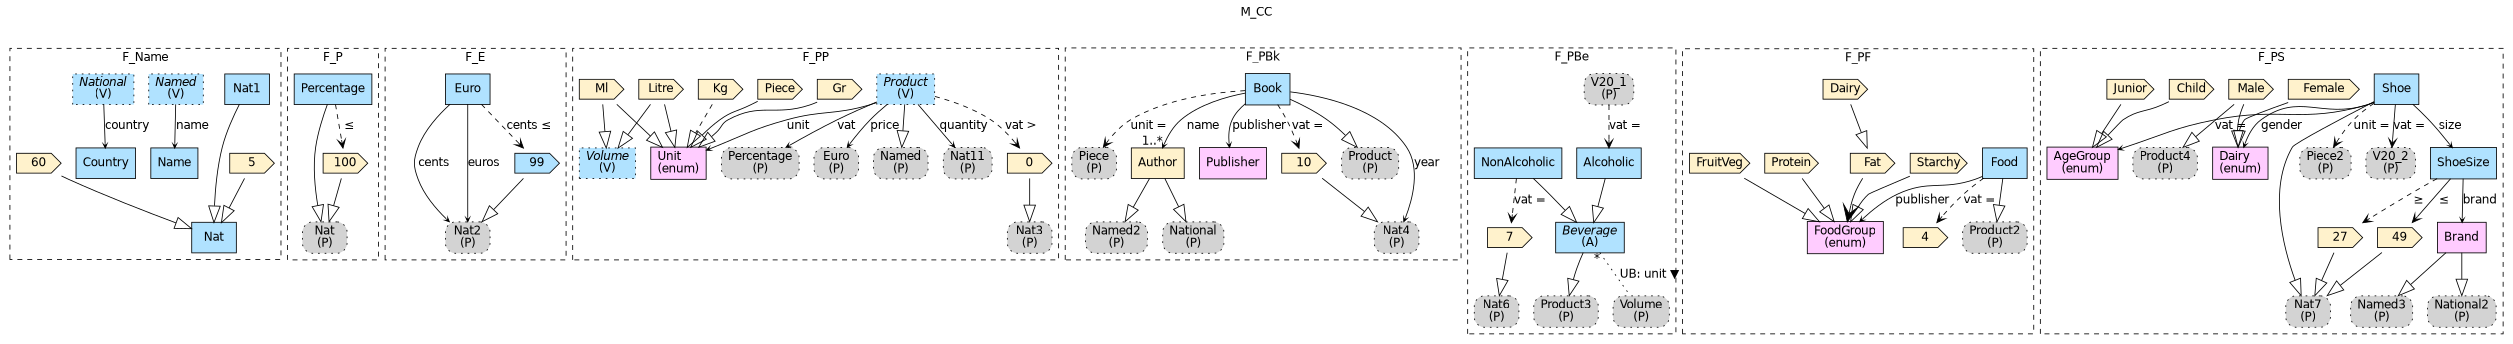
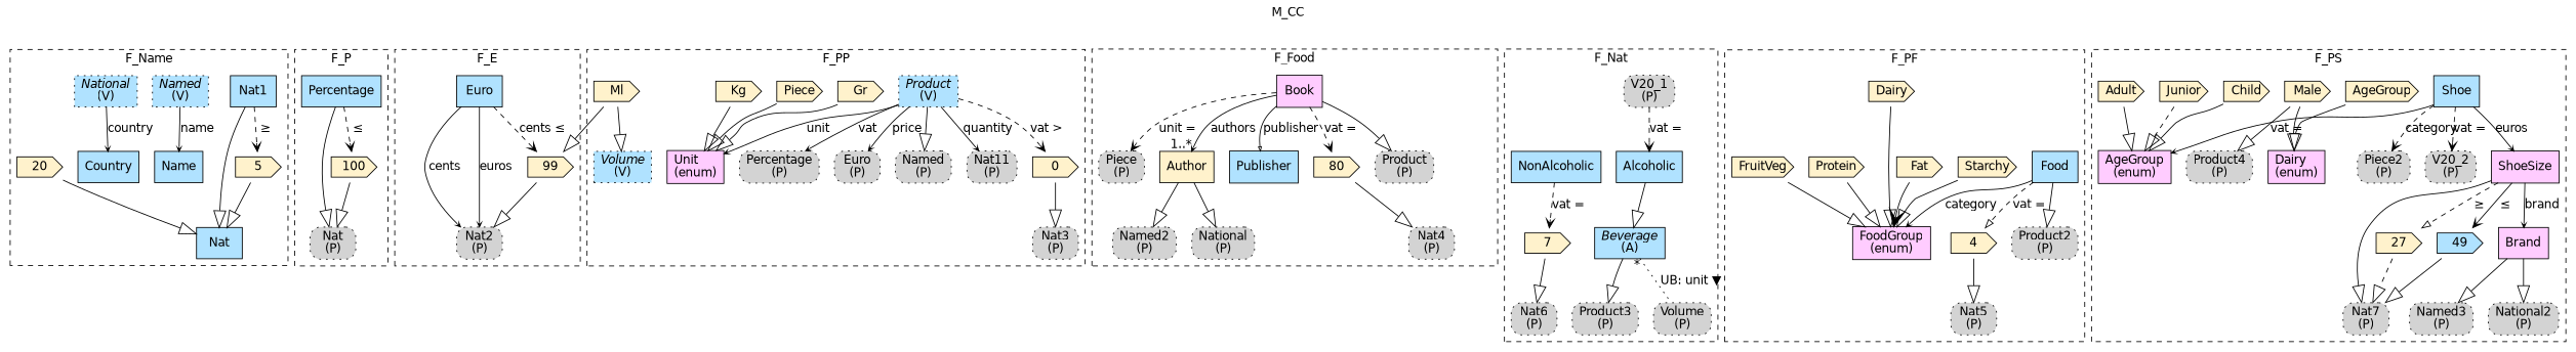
  digraph {
    fontname="DejaVu Sans"
    label=M_CC
    labelfontsize=12
    labelloc=tl
    node [fillcolor="#FFF2CC" fontname="DejaVu Sans" shape=cds style=filled]
    edge [arrowhead=onormal arrowsize=2.0 fontname="DejaVu Sans"]
    n1 [fillcolor=lightskyblue1 label=Nat shape=record]
    n2 [fillcolor=lightskyblue1 label=Nat1 shape=record]
    n3 [label=5]
    n4 [fillcolor=lightskyblue1 label=<{<I>Named</I><br/>(V)}> shape=record style="filled,dotted"]
    n5 [fillcolor=lightskyblue1 label=Name shape=record]
    n6 [fillcolor=lightskyblue1 label=Country shape=record]
    n7 [fillcolor=lightskyblue1 label=<{<I>National</I><br/>(V)}> shape=record style="filled,dotted"]
-   n8 [label=60]
+   n8 [label=20]
    n9 [fillcolor=lightskyblue1 label=Percentage shape=record]
    n10 [fillcolor=lightgray label=<Nat<br/>(P)> shape=box style="rounded,filled,dotted"]
    n11 [label=100]
    n12 [fillcolor=lightgray label=<Nat2<br/>(P)> shape=box style="rounded,filled,dotted"]
    n13 [fillcolor=lightskyblue1 label=Euro shape=record]
-   n14 [fillcolor=lightskyblue1 label=99]
+   n14 [label=99]
    n15 [fillcolor=lightskyblue1 label=<{<I>Product</I><br/>(V)}> shape=record style="filled,dotted"]
    n16 [fillcolor=lightgray label=<Percentage<br/>(P)> shape=box style="rounded,filled,dotted"]
    n17 [fillcolor="#FFCCFF" label="Unit\l(enum)" shape=record]
    n18 [fillcolor=lightgray label=<Euro<br/>(P)> shape=box style="rounded,filled,dotted"]
    n19 [fillcolor=lightgray label=<Named<br/>(P)> shape=box style="rounded,filled,dotted"]
    n20 [fillcolor=lightgray label=<Nat11<br/>(P)> shape=box style="rounded,filled,dotted"]
    n21 [label=0]
    n22 [label=Kg]
    n23 [label=Gr]
    n24 [label=Piece]
    n25 [label=Ml]
    n26 [fillcolor=lightskyblue1 label=<{<I>Volume</I><br/>(V)}> shape=record style="filled,dotted"]
-   n27 [label=Litre]
    n28 [fillcolor=lightgray label=<Nat3<br/>(P)> shape=box style="rounded,filled,dotted"]
-   n29 [fillcolor=lightskyblue1 label=Book shape=record]
+   n29 [fillcolor="#FFCCFF" label=Book shape=record]
    n30 [fillcolor=lightgray label=<Product<br/>(P)> shape=box style="rounded,filled,dotted"]
    n31 [fillcolor=lightgray label=<Nat4<br/>(P)> shape=box style="rounded,filled,dotted"]
    n32 [fillcolor=lightgray label=<Piece<br/>(P)> shape=box style="rounded,filled,dotted"]
    n33 [label=Author shape=record]
-   n34 [fillcolor="#FFCCFF" label=Publisher shape=record]
-   n35 [label=10]
+   n34 [fillcolor=lightskyblue1 label=Publisher shape=record]
+   n35 [label=80]
    n36 [fillcolor=lightgray label=<Named2<br/>(P)> shape=box style="rounded,filled,dotted"]
    n37 [fillcolor=lightgray label=<National<br/>(P)> shape=box style="rounded,filled,dotted"]
    n38 [fillcolor=lightgray label=<Nat6<br/>(P)> shape=box style="rounded,filled,dotted"]
    n39 [fillcolor=lightgray label=<Volume<br/>(P)> shape=box style="rounded,filled,dotted"]
    n40 [fillcolor=lightgray label=<V20_1<br/>(P)> shape=box style="rounded,filled,dotted"]
    n41 [fillcolor=lightskyblue1 label=<{<I>Beverage</I><br/>(A)}> shape=record]
    n42 [fillcolor=lightgray label=<Product3<br/>(P)> shape=box style="rounded,filled,dotted"]
    n43 [fillcolor=lightskyblue1 label=Alcoholic shape=record]
    n44 [fillcolor=lightskyblue1 label=NonAlcoholic shape=record]
    n45 [label=7]
    n46 [fillcolor=lightskyblue1 label=Food shape=record]
    n47 [label=4]
    n48 [fillcolor=lightgray label=<Product2<br/>(P)> shape=box style="rounded,filled,dotted"]
    n49 [fillcolor="#FFCCFF" label="FoodGroup\l(enum)" shape=record]
+   n50 [fillcolor=lightgray label=<Nat5<br/>(P)> shape=box style="rounded,filled,dotted"]
    n51 [label=FruitVeg]
    n52 [label=Starchy]
    n53 [label=Dairy]
    n54 [label=Fat]
    n55 [label=Protein]
    n56 [fillcolor=lightgray label=<Nat7<br/>(P)> shape=box style="rounded,filled,dotted"]
    n57 [fillcolor=lightgray label=<Piece2<br/>(P)> shape=box style="rounded,filled,dotted"]
    n58 [fillcolor=lightgray label=<Product4<br/>(P)> shape=box style="rounded,filled,dotted"]
    n59 [fillcolor=lightgray label=<Named3<br/>(P)> shape=box style="rounded,filled,dotted"]
    n60 [fillcolor=lightgray label=<National2<br/>(P)> shape=box style="rounded,filled,dotted"]
    n61 [fillcolor=lightgray label=<V20_2<br/>(P)> shape=box style="rounded,filled,dotted"]
-   n62 [fillcolor=lightskyblue1 label=ShoeSize shape=record]
+   n62 [fillcolor="#FFCCFF" label=ShoeSize shape=record]
    n63 [label=27]
-   n64 [label=49]
+   n64 [fillcolor=lightskyblue1 label=49]
    n65 [fillcolor="#FFCCFF" label=Brand shape=record]
    n66 [fillcolor=lightskyblue1 label=Shoe shape=record]
    n67 [fillcolor="#FFCCFF" label="Dairy\l(enum)" shape=record]
    n68 [fillcolor="#FFCCFF" label="AgeGroup\l(enum)" shape=record]
    n69 [label=Male]
-   n70 [label=Female]
+   n70 [label=AgeGroup]
+   n71 [label=Adult]
    n72 [label=Child]
    n73 [label=Junior]
    subgraph cluster_1 {
      label=F_Name
      style=dashed
      n1
      n2
      n3
      n4
      n5
      n6
      n7
      n8
    }
    subgraph cluster_2 {
      label=F_P
      style=dashed
      n9
      n10
      n11
    }
    subgraph cluster_3 {
      label=F_E
      style=dashed
      n12
      n13
      n14
    }
    subgraph cluster_4 {
      label=F_PP
      style=dashed
      n15
      n16
      n17
      n18
      n19
      n20
      n21
      n22
      n23
      n24
      n25
      n26
-     n27
      n28
    }
    subgraph cluster_5 {
-     label=F_PBk
+     label=F_Food
      style=dashed
      n29
      n30
      n31
      n32
      n33
      n34
      n35
      n36
      n37
    }
    subgraph cluster_6 {
-     label=F_PBe
+     label=F_Nat
      style=dashed
      n38
      n39
      n40
      n41
      n42
      n43
      n44
      n45
    }
    subgraph cluster_7 {
      label=F_PF
      style=dashed
      n46
      n47
      n48
      n49
+     n50
      n51
      n52
      n53
      n54
      n55
    }
    subgraph cluster_8 {
      label=F_PS
      style=dashed
      n56
      n57
      n58
      n59
      n60
      n61
      n62
      n63
      n64
      n65
      n66
      n67
      n68
      n69
      n70
+     n71
      n72
      n73
    }
    n2 -> n1
+   n2 -> n3 [arrowhead=vee label=" ≥" style=dashed arrowsize=""]
    n3 -> n1
    n4 -> n5 [arrowhead=vee arrowsize=.5 label=name]
    n7 -> n6 [arrowhead=vee arrowsize=.5 label=country]
    n8 -> n1
    n9 -> n10
    n9 -> n11 [arrowhead=vee label=" ≤" style=dashed arrowsize=""]
    n11 -> n10
    n13 -> n12 [arrowhead=vee arrowsize=.5 label=cents]
    n13 -> n12 [arrowhead=vee arrowsize=.5 label=euros]
    n13 -> n14 [arrowhead=vee label="cents ≤" style=dashed arrowsize=""]
    n14 -> n12
    n15 -> n16 [arrowhead=vee arrowsize=.5 label=vat]
    n15 -> n17 [arrowhead=vee arrowsize=.5 label=unit]
    n15 -> n18 [arrowhead=vee arrowsize=.5 label=price]
    n15 -> n19
    n15 -> n20 [arrowhead=vee arrowsize=.5 label=quantity]
    n15 -> n21 [arrowhead=vee label="vat >" style=dashed arrowsize=""]
    n21 -> n28
-   n22 -> n17 [style=dashed]
+   n22 -> n17
    n23 -> n17
    n24 -> n17
-   n25 -> n17
+   n25 -> n14
    n25 -> n26
-   n27 -> n17
-   n27 -> n26
    n29 -> n30
-   n29 -> n31 [arrowhead=vee arrowsize=.5 label=year]
    n29 -> n32 [arrowhead=vee label="unit =" style=dashed arrowsize=""]
-   n29 -> n33 [arrowhead=vee arrowsize=.5 headlabel="1..*" label=name]
-   n29 -> n34 [arrowhead=vee arrowsize=.5 label=publisher]
+   n29 -> n33 [arrowhead=vee arrowsize=.5 headlabel="1..*" label=authors]
+   n29 -> n34 [arrowsize=.5 label=publisher]
    n29 -> n35 [arrowhead=vee label="vat =" style=dashed arrowsize=""]
    n33 -> n36
    n33 -> n37
    n35 -> n31
    n40 -> n43 [arrowhead=vee label="vat =" style=dashed arrowsize=""]
    n41 -> n39 [dir=none label="UB: unit ▼" style=dotted taillabel="*" arrowhead="" arrowsize=""]
    n41 -> n42
    n43 -> n41
-   n44 -> n41
    n44 -> n45 [arrowhead=vee label="vat =" style=dashed arrowsize=""]
    n45 -> n38
-   n46 -> n47 [arrowhead=vee label="vat =" style=dashed arrowsize=""]
+   n46 -> n47 [label="vat =" style=dashed arrowsize=""]
    n46 -> n48
-   n46 -> n49 [arrowhead=vee arrowsize=.5 label=publisher]
+   n46 -> n49 [arrowhead=vee arrowsize=.5 label=category]
+   n47 -> n50
    n51 -> n49
    n52 -> n49
-   n53 -> n54
+   n53 -> n49
    n54 -> n49 [arrowhead=vee]
    n55 -> n49
-   n66 -> n56
-   n62 -> n63 [arrowhead=vee label=" ≥" style=dashed arrowsize=""]
+   n62 -> n56
+   n62 -> n63 [label=" ≥" style=dashed arrowsize=""]
    n62 -> n64 [arrowhead=vee label=" ≤" style=solid arrowsize=""]
    n62 -> n65 [arrowhead=vee arrowsize=.5 label=brand]
-   n63 -> n56
+   n63 -> n56 [style=dashed]
    n64 -> n56
    n65 -> n59
    n65 -> n60
-   n66 -> n57 [arrowhead=vee label="unit =" style=dashed arrowsize=""]
-   n66 -> n61 [arrowhead=vee label="vat =" style=solid arrowsize=""]
-   n66 -> n62 [arrowhead=vee arrowsize=.5 label=size]
-   n66 -> n67 [arrowhead=vee arrowsize=.5 label=gender]
+   n66 -> n57 [arrowhead=vee label=category style=dashed arrowsize=""]
+   n66 -> n61 [arrowhead=vee label="vat =" style=dashed arrowsize=""]
+   n66 -> n62 [arrowhead=vee arrowsize=.5 label=euros]
    n66 -> n68 [arrowhead=vee arrowsize=.5 label="vat ="]
    n69 -> n58
    n69 -> n67
    n70 -> n67
+   n71 -> n68
    n72 -> n68
-   n73 -> n68
+   n73 -> n68 [style=dashed]
  }
